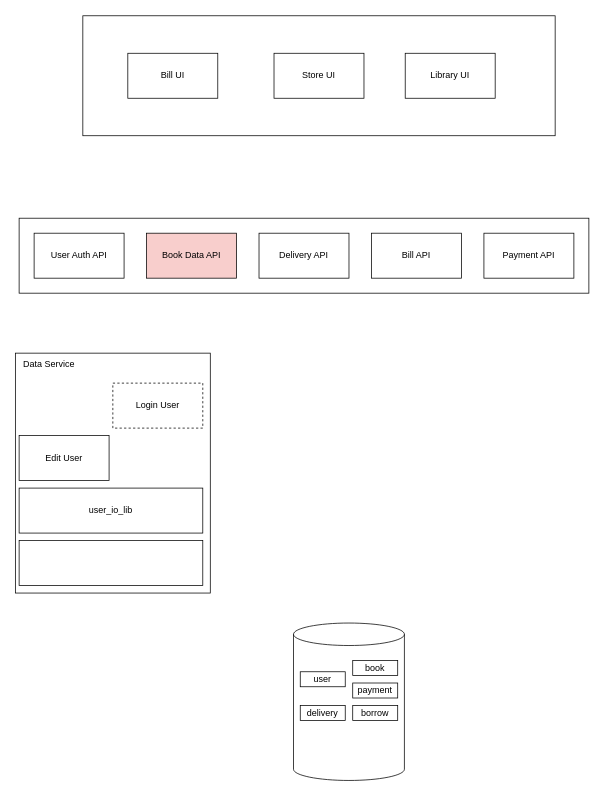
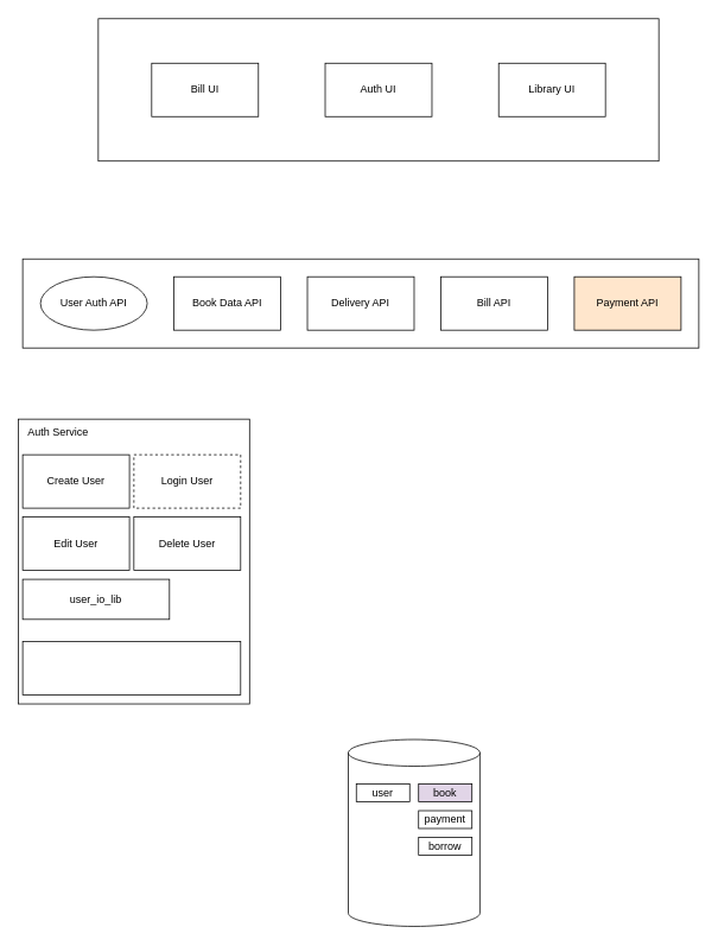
  <mxCell id="0" />
  <mxCell id="1" parent="0" />
  <mxCell id="2" value="" style="group" vertex="1" connectable="0" parent="1"><mxGeometry x="25" y="290" width="760" height="100" as="geometry" /></mxCell>
  <mxCell id="3" value="" style="rounded=0;whiteSpace=wrap;html=1;" vertex="1" parent="2"><mxGeometry width="760" height="100" as="geometry" /></mxCell>
- <mxCell id="4" value="User Auth API" style="rounded=0;whiteSpace=wrap;html=1;" parent="2" vertex="1"><mxGeometry x="20" y="20" width="120" height="60" as="geometry" /></mxCell>
- <mxCell id="5" value="Book Data API" style="rounded=0;whiteSpace=wrap;html=1;fillColor=#f8cecc;" parent="2" vertex="1"><mxGeometry x="170" y="20" width="120" height="60" as="geometry" /></mxCell>
+ <mxCell id="4" value="User Auth API" style="ellipse;whiteSpace=wrap;html=1;" parent="2" vertex="1"><mxGeometry x="20" y="20" width="120" height="60" as="geometry" /></mxCell>
+ <mxCell id="5" value="Book Data API" style="rounded=0;whiteSpace=wrap;html=1;" parent="2" vertex="1"><mxGeometry x="170" y="20" width="120" height="60" as="geometry" /></mxCell>
  <mxCell id="6" value="Delivery API" style="rounded=0;whiteSpace=wrap;html=1;" parent="2" vertex="1"><mxGeometry x="320" y="20" width="120" height="60" as="geometry" /></mxCell>
  <mxCell id="7" value="Bill API" style="rounded=0;whiteSpace=wrap;html=1;" parent="2" vertex="1"><mxGeometry x="470" y="20" width="120" height="60" as="geometry" /></mxCell>
- <mxCell id="8" value="Payment API" style="rounded=0;whiteSpace=wrap;html=1;" parent="2" vertex="1"><mxGeometry x="620" y="20" width="120" height="60" as="geometry" /></mxCell>
+ <mxCell id="8" value="Payment API" style="rounded=0;whiteSpace=wrap;html=1;fillColor=#ffe6cc;" parent="2" vertex="1"><mxGeometry x="620" y="20" width="120" height="60" as="geometry" /></mxCell>
  <mxCell id="9" value="" style="group" vertex="1" connectable="0" parent="1"><mxGeometry x="110" y="20" width="630" height="160" as="geometry" /></mxCell>
  <mxCell id="10" value="" style="rounded=0;whiteSpace=wrap;html=1;" parent="9" vertex="1"><mxGeometry width="630" height="160" as="geometry" /></mxCell>
  <mxCell id="11" value="Bill UI" style="rounded=0;whiteSpace=wrap;html=1;" parent="9" vertex="1"><mxGeometry x="60" y="50" width="120" height="60" as="geometry" /></mxCell>
- <mxCell id="12" value="Store UI" style="rounded=0;whiteSpace=wrap;html=1;" parent="9" vertex="1"><mxGeometry x="255" y="50" width="120" height="60" as="geometry" /></mxCell>
- <mxCell id="13" value="Library UI" style="rounded=0;whiteSpace=wrap;html=1;" parent="9" vertex="1"><mxGeometry x="430" y="50" width="120" height="60" as="geometry" /></mxCell>
+ <mxCell id="12" value="Auth UI" style="rounded=0;whiteSpace=wrap;html=1;" parent="9" vertex="1"><mxGeometry x="255" y="50" width="120" height="60" as="geometry" /></mxCell>
+ <mxCell id="13" value="Library UI" style="rounded=0;whiteSpace=wrap;html=1;" parent="9" vertex="1"><mxGeometry x="450" y="50" width="120" height="60" as="geometry" /></mxCell>
  <mxCell id="14" value="" style="rounded=0;whiteSpace=wrap;html=1;" vertex="1" parent="1"><mxGeometry x="20" y="470" width="260" height="320" as="geometry" /></mxCell>
+ <mxCell id="15" value="Create User" style="rounded=0;whiteSpace=wrap;html=1;" vertex="1" parent="1"><mxGeometry x="25" y="510" width="120" height="60" as="geometry" /></mxCell>
  <mxCell id="16" value="Login User" style="rounded=0;whiteSpace=wrap;html=1;dashed=1;" vertex="1" parent="1"><mxGeometry x="150" y="510" width="120" height="60" as="geometry" /></mxCell>
- <mxCell id="17" value="Data Service" style="text;html=1;strokeColor=none;fillColor=none;align=center;verticalAlign=middle;whiteSpace=wrap;rounded=0;" vertex="1" parent="1"><mxGeometry x="20" y="470" width="90" height="30" as="geometry" /></mxCell>
+ <mxCell id="17" value="Auth Service" style="text;html=1;strokeColor=none;fillColor=none;align=center;verticalAlign=middle;whiteSpace=wrap;rounded=0;" vertex="1" parent="1"><mxGeometry x="20" y="470" width="90" height="30" as="geometry" /></mxCell>
  <mxCell id="18" value="Edit User" style="rounded=0;whiteSpace=wrap;html=1;" vertex="1" parent="1"><mxGeometry x="25" y="580" width="120" height="60" as="geometry" /></mxCell>
- <mxCell id="20" value="user_io_lib" style="rounded=0;whiteSpace=wrap;html=1;" vertex="1" parent="1"><mxGeometry x="25" y="650" width="245" height="60" as="geometry" /></mxCell>
+ <mxCell id="19" value="Delete User" style="rounded=0;whiteSpace=wrap;html=1;" vertex="1" parent="1"><mxGeometry x="150" y="580" width="120" height="60" as="geometry" /></mxCell>
+ <mxCell id="20" value="user_io_lib" style="rounded=0;whiteSpace=wrap;html=1;" vertex="1" parent="1"><mxGeometry x="25" y="650" width="165" height="45" as="geometry" /></mxCell>
  <mxCell id="21" value="" style="rounded=0;whiteSpace=wrap;html=1;" vertex="1" parent="1"><mxGeometry x="25" y="720" width="245" height="60" as="geometry" /></mxCell>
  <mxCell id="22" value="" style="shape=cylinder3;whiteSpace=wrap;html=1;boundedLbl=1;backgroundOutline=1;size=15;" vertex="1" parent="1"><mxGeometry x="391" y="830" width="147.95" height="210" as="geometry" /></mxCell>
- <mxCell id="23" value="user" style="rounded=0;whiteSpace=wrap;html=1;" vertex="1" parent="1"><mxGeometry x="400" y="895" width="60" height="20" as="geometry" /></mxCell>
- <mxCell id="24" value="book" style="rounded=0;whiteSpace=wrap;html=1;" vertex="1" parent="1"><mxGeometry x="470" y="880" width="60" height="20" as="geometry" /></mxCell>
- <mxCell id="25" value="delivery" style="rounded=0;whiteSpace=wrap;html=1;" vertex="1" parent="1"><mxGeometry x="400" y="940" width="60" height="20" as="geometry" /></mxCell>
+ <mxCell id="23" value="user" style="rounded=0;whiteSpace=wrap;html=1;" vertex="1" parent="1"><mxGeometry x="400" y="880" width="60" height="20" as="geometry" /></mxCell>
+ <mxCell id="24" value="book" style="rounded=0;whiteSpace=wrap;html=1;fillColor=#e1d5e7;" vertex="1" parent="1"><mxGeometry x="470" y="880" width="60" height="20" as="geometry" /></mxCell>
  <mxCell id="26" value="payment" style="rounded=0;whiteSpace=wrap;html=1;" vertex="1" parent="1"><mxGeometry x="470" y="910" width="60" height="20" as="geometry" /></mxCell>
  <mxCell id="27" value="borrow" style="rounded=0;whiteSpace=wrap;html=1;" vertex="1" parent="1"><mxGeometry x="470" y="940" width="60" height="20" as="geometry" /></mxCell>
